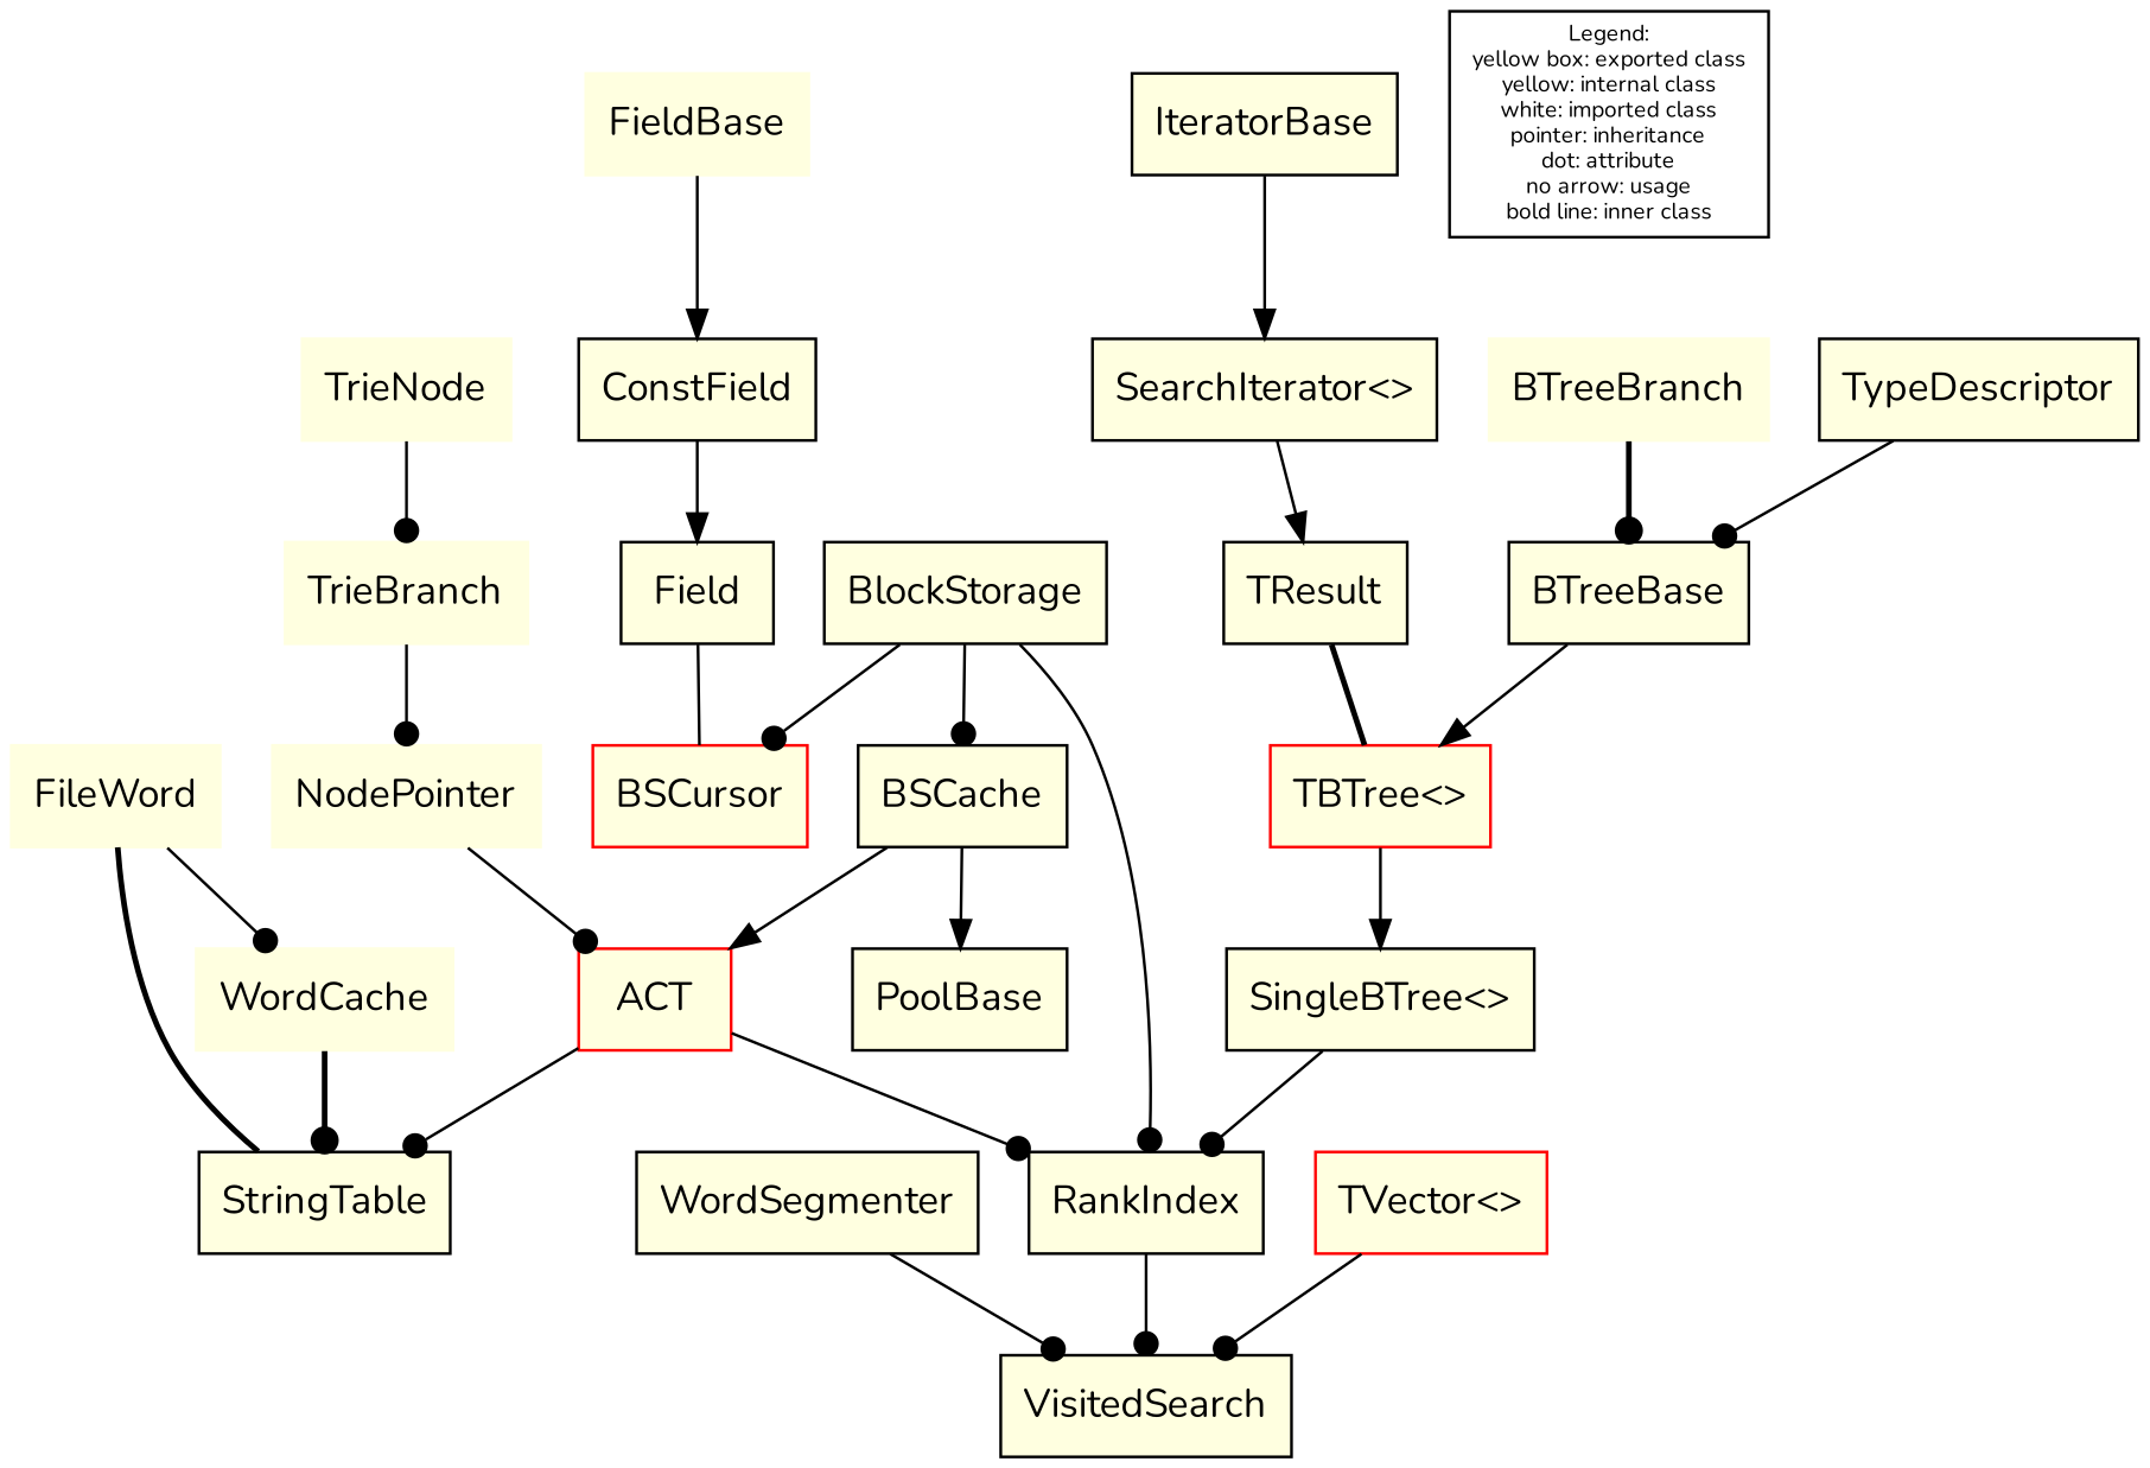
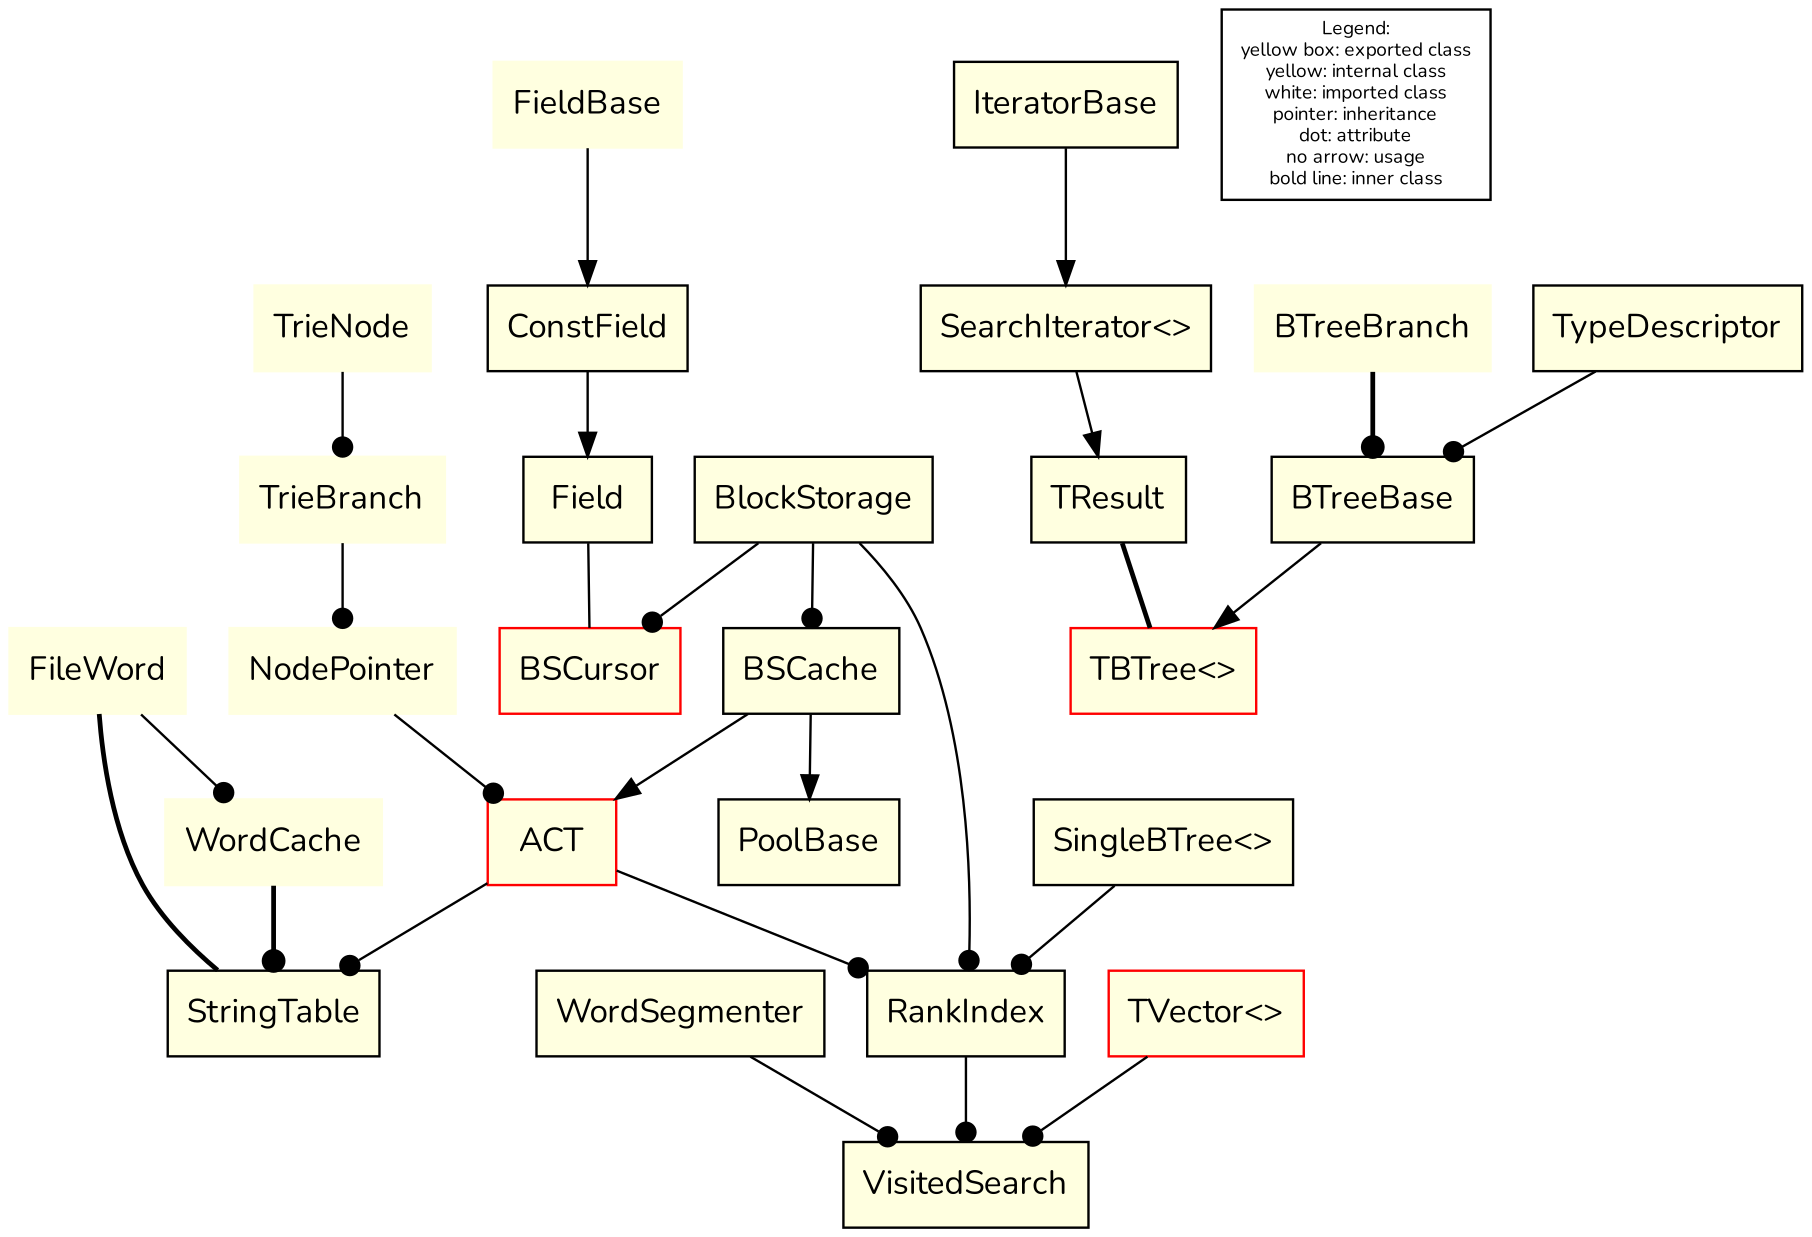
  digraph {
    fontname=Nunito
    node [color=black fillcolor=lightyellow fontname=Nunito shape=box style=filled]
    edge [arrowhead=dot fontname=Nunito]
    ACT [color=red]
    StringTable
    RankIndex
    VisitedSearch
    BlockStorage
    BSCache
    BSCursor [color=red]
    PoolBase
    ConstField
    Field
    TypeDescriptor
    BTreeBase
    "TBTree<>" [color=red]
    "SingleBTree<>"
    "TVector<>" [color=red]
    IteratorBase
    "SearchIterator<>"
    TResult
    WordSegmenter
    FileWord [color=lightyellow]
    WordCache [color=lightyellow]
    TrieNode [color=lightyellow]
    TrieBranch [color=lightyellow]
    NodePointer [color=lightyellow]
    BTreeBranch [color=lightyellow]
    FieldBase [color=lightyellow]
    "Legend:\nyellow box: exported class\nyellow: internal class\nwhite: imported class\npointer: inheritance\ndot: attribute\nno arrow: usage\nbold line: inner class" [fillcolor=white fontsize=8]
    ACT -> StringTable
    ACT -> RankIndex
    RankIndex -> VisitedSearch
    BlockStorage -> RankIndex
    BlockStorage -> BSCache
    BlockStorage -> BSCursor
    BSCache -> ACT [arrowhead=normal]
    BSCache -> PoolBase [arrowhead=normal]
    ConstField -> Field [arrowhead=normal]
    Field -> BSCursor [arrowhead=none]
    TypeDescriptor -> BTreeBase
    BTreeBase -> "TBTree<>" [arrowhead=normal]
-   "TBTree<>" -> "SingleBTree<>" [arrowhead=normal]
    "SingleBTree<>" -> RankIndex
    "TVector<>" -> VisitedSearch
    IteratorBase -> "SearchIterator<>" [arrowhead=normal]
    "SearchIterator<>" -> TResult [arrowhead=normal]
    TResult -> "TBTree<>" [arrowhead=none style=bold]
    WordSegmenter -> VisitedSearch
    FileWord -> StringTable [arrowhead=none style=bold]
    FileWord -> WordCache
    WordCache -> StringTable [style=bold]
    TrieNode -> TrieBranch
    TrieBranch -> NodePointer
    NodePointer -> ACT
    BTreeBranch -> BTreeBase [style=bold]
    FieldBase -> ConstField [arrowhead=normal]
  }
